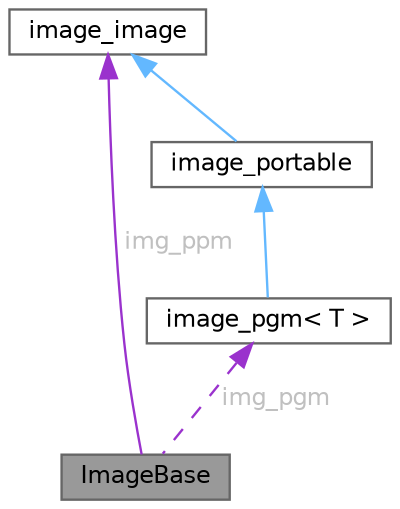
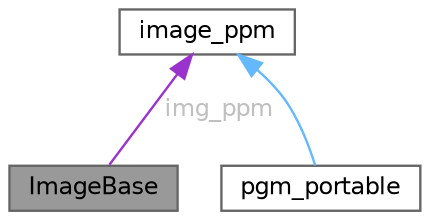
  digraph {
    node [color=gray40 fillcolor=white fontname=Helvetica fontsize=10 shape=box style=filled]
    edge [color=darkorchid3 dir=back fontname=Helvetica fontsize=10 labelfontname=Helvetica labelfontsize=10 style=solid]
    n1 [fillcolor=grey60 fontcolor=black height=0.2 label=ImageBase width=0.4]
-   n2 [height=0.2 label="image_pgm\< T \>" width=0.4]
-   n3 [height=0.2 label=image_portable width=0.4]
-   n4 [height=0.2 label=image_image width=0.4]
-   n2 -> n1 [fontcolor=grey label=" img_pgm" style=dashed]
-   n3 -> n2 [color=steelblue1]
+   n3 [height=0.2 label=pgm_portable width=0.4]
+   n4 [height=0.2 label=image_ppm width=0.4]
    n4 -> n1 [fontcolor=grey label=" img_ppm"]
    n4 -> n3 [color=steelblue1]
  }
